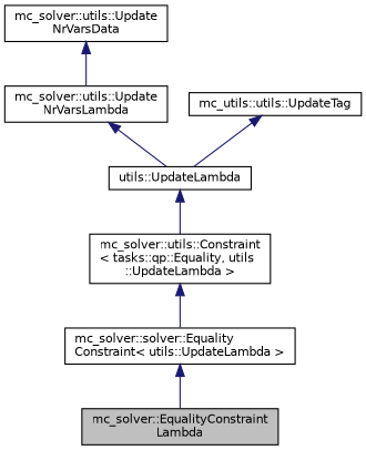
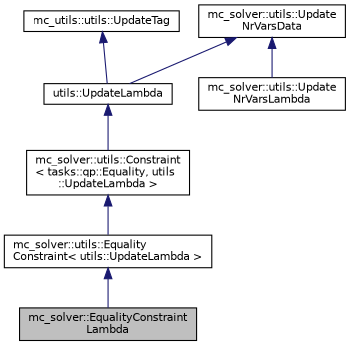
  digraph {
    node [color=black fillcolor=white fontname=Helvetica fontsize=10 shape=record style=filled]
    edge [color=midnightblue dir=back fontname=Helvetica fontsize=10 labelfontname=Helvetica labelfontsize=10 style=solid]
    n1 [fillcolor=grey75 fontcolor=black height=0.2 label="mc_solver::EqualityConstraint\lLambda" width=0.4]
-   n2 [height=0.2 label="mc_solver::solver::Equality\lConstraint\< utils::UpdateLambda \>" width=0.4]
+   n2 [height=0.2 label="mc_solver::utils::Equality\lConstraint\< utils::UpdateLambda \>" width=0.4]
    n3 [height=0.2 label="mc_solver::utils::Constraint\l\< tasks::qp::Equality, utils\l::UpdateLambda \>" width=0.4]
    n4 [height=0.2 label="utils::UpdateLambda" width=0.4]
    n5 [height=0.2 label="mc_solver::utils::Update\lNrVarsLambda" width=0.4]
    n6 [height=0.2 label="mc_solver::utils::Update\lNrVarsData" width=0.4]
    n7 [height=0.2 label="mc_utils::utils::UpdateTag" width=0.4]
    n2 -> n1
    n3 -> n2
    n4 -> n3
-   n5 -> n4
+   n6 -> n4
    n6 -> n5
    n7 -> n4
  }
